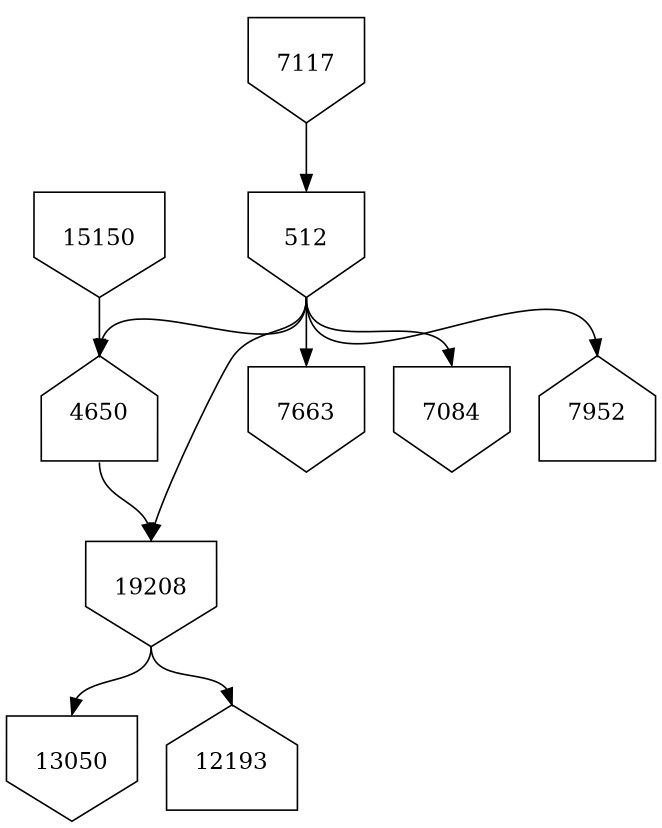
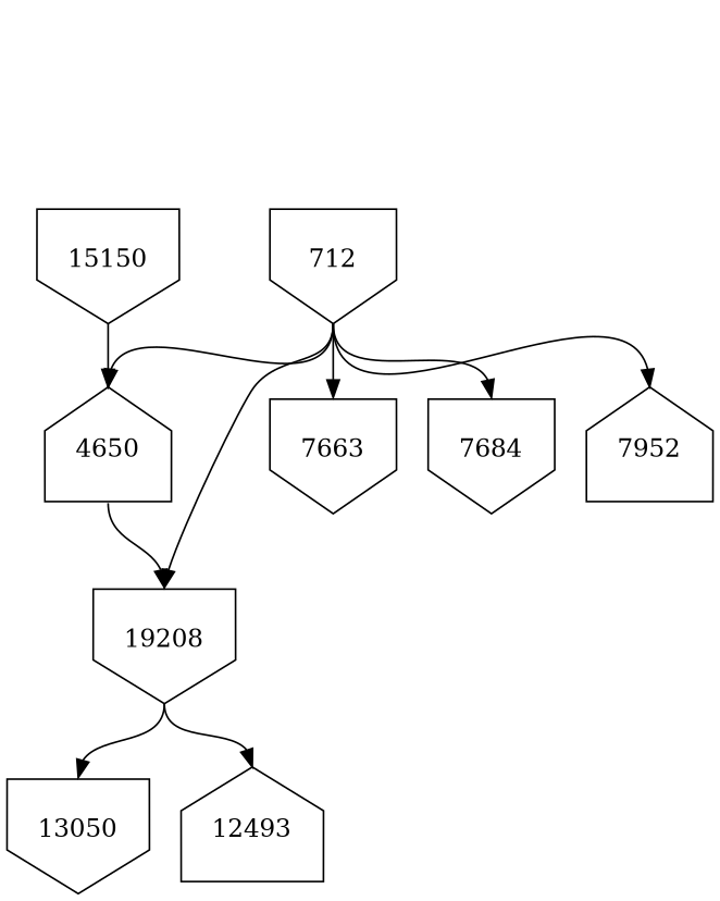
  digraph {
    node [shape=invhouse]
    edge [headport=n tailport=s]
    13050 [height=1 width=1]
    19208 [height=1 width=1]
-   12193 [height=1 shape=house width=1]
-   712 [height=1 width=1 label=512]
+   12193 [height=1 shape=house width=1 label=12493]
+   712 [height=1 width=1]
    n5 [height=1 label=7663 width=1]
    4650 [height=1 shape=house width=1]
-   7684 [height=1 width=1 label=7084]
+   7684 [height=1 width=1]
    7952 [height=1 shape=house width=1]
    n9 [height=1 label=15150 width=1]
-   7117 [height=1 width=1]
    19208 -> 13050
    19208 -> 12193
    712 -> 19208
    712 -> n5
    712 -> 4650
    712 -> 7684
    712 -> 7952
    4650 -> 19208
    n9 -> 4650
-   7117 -> 712
  }
